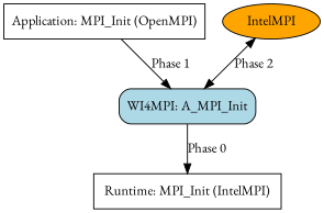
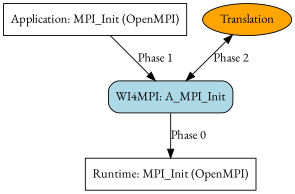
  digraph {
    fontname="EB Garamond"
    node [fontname="EB Garamond" shape=box]
    edge [fontname="EB Garamond"]
    n1 [label="Application: MPI_Init (OpenMPI)"]
    n2 [fillcolor=lightblue label="WI4MPI: A_MPI_Init" style="rounded,filled"]
-   n3 [label="Runtime: MPI_Init (IntelMPI)"]
-   Translation [fillcolor=orange shape=ellipse style=filled label=IntelMPI]
+   n3 [label="Runtime: MPI_Init (OpenMPI)"]
+   Translation [fillcolor=orange shape=ellipse style=filled]
    n1 -> n2 [label="Phase 1"]
    n2 -> n3 [label="Phase 0"]
    Translation -> n2 [dir=both label="Phase 2"]
  }
